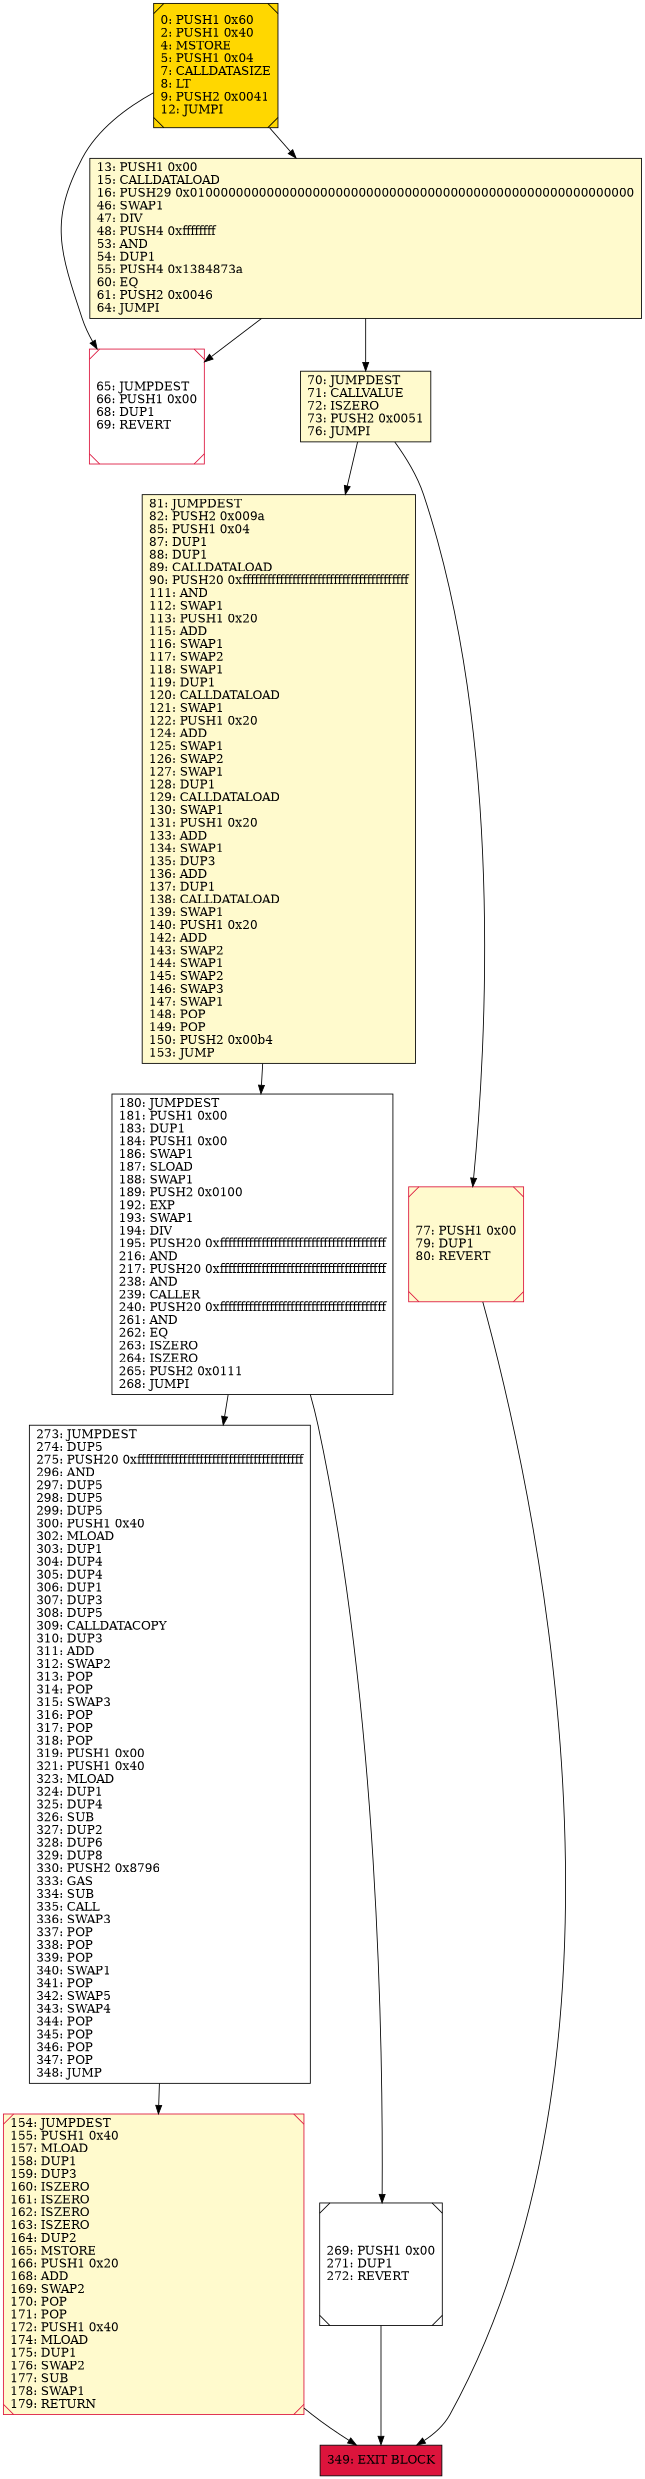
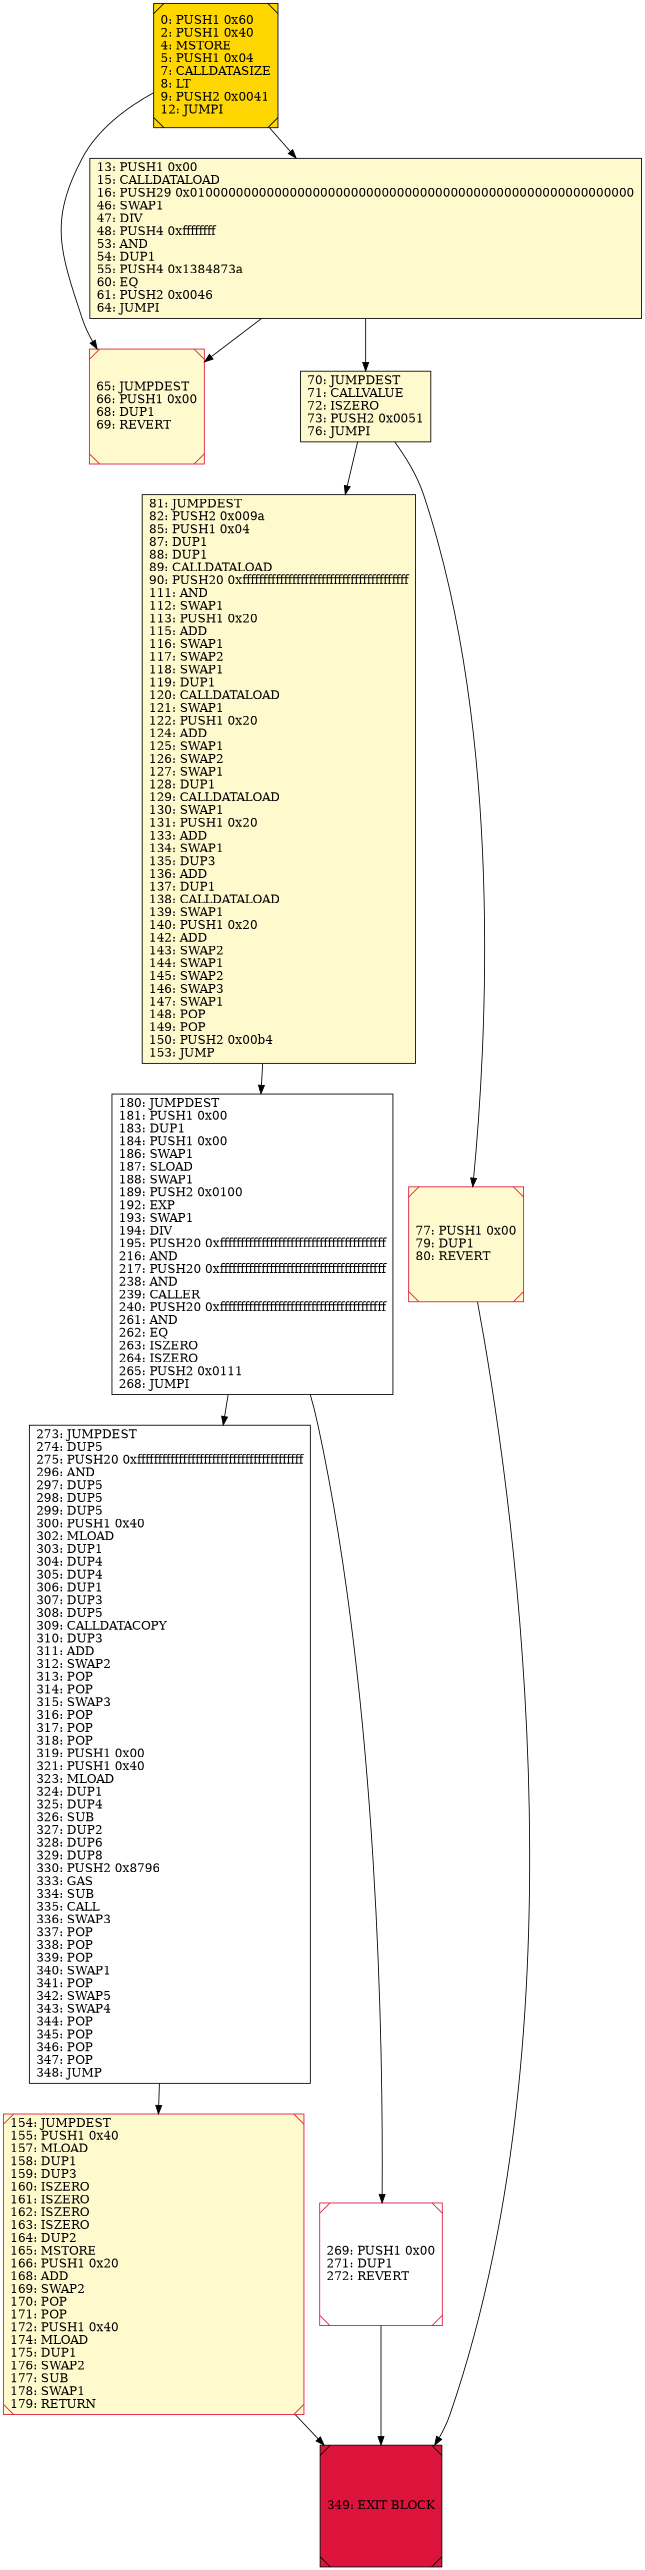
  digraph {
    fontname="DejaVu Serif"
    rankdir=UD
    node [color=black fillcolor=lemonchiffon fontcolor=black fontname="DejaVu Serif" shape=box style=filled]
    edge [fontname="DejaVu Serif"]
-   n1 [color=crimson fillcolor=white label="65: JUMPDEST\l66: PUSH1 0x00\l68: DUP1\l69: REVERT\l" shape=Msquare]
-   n2 [fillcolor=crimson label="349: EXIT BLOCK\l"]
+   n1 [color=crimson label="65: JUMPDEST\l66: PUSH1 0x00\l68: DUP1\l69: REVERT\l" shape=Msquare]
+   n2 [fillcolor=crimson label="349: EXIT BLOCK\l" shape=Msquare]
    n3 [fillcolor=gold label="0: PUSH1 0x60\l2: PUSH1 0x40\l4: MSTORE\l5: PUSH1 0x04\l7: CALLDATASIZE\l8: LT\l9: PUSH2 0x0041\l12: JUMPI\l" shape=Msquare]
    n4 [label="13: PUSH1 0x00\l15: CALLDATALOAD\l16: PUSH29 0x0100000000000000000000000000000000000000000000000000000000\l46: SWAP1\l47: DIV\l48: PUSH4 0xffffffff\l53: AND\l54: DUP1\l55: PUSH4 0x1384873a\l60: EQ\l61: PUSH2 0x0046\l64: JUMPI\l"]
    n5 [label="70: JUMPDEST\l71: CALLVALUE\l72: ISZERO\l73: PUSH2 0x0051\l76: JUMPI\l"]
    n6 [label="81: JUMPDEST\l82: PUSH2 0x009a\l85: PUSH1 0x04\l87: DUP1\l88: DUP1\l89: CALLDATALOAD\l90: PUSH20 0xffffffffffffffffffffffffffffffffffffffff\l111: AND\l112: SWAP1\l113: PUSH1 0x20\l115: ADD\l116: SWAP1\l117: SWAP2\l118: SWAP1\l119: DUP1\l120: CALLDATALOAD\l121: SWAP1\l122: PUSH1 0x20\l124: ADD\l125: SWAP1\l126: SWAP2\l127: SWAP1\l128: DUP1\l129: CALLDATALOAD\l130: SWAP1\l131: PUSH1 0x20\l133: ADD\l134: SWAP1\l135: DUP3\l136: ADD\l137: DUP1\l138: CALLDATALOAD\l139: SWAP1\l140: PUSH1 0x20\l142: ADD\l143: SWAP2\l144: SWAP1\l145: SWAP2\l146: SWAP3\l147: SWAP1\l148: POP\l149: POP\l150: PUSH2 0x00b4\l153: JUMP\l"]
    n7 [color=crimson label="77: PUSH1 0x00\l79: DUP1\l80: REVERT\l" shape=Msquare]
    n8 [fillcolor=white label="180: JUMPDEST\l181: PUSH1 0x00\l183: DUP1\l184: PUSH1 0x00\l186: SWAP1\l187: SLOAD\l188: SWAP1\l189: PUSH2 0x0100\l192: EXP\l193: SWAP1\l194: DIV\l195: PUSH20 0xffffffffffffffffffffffffffffffffffffffff\l216: AND\l217: PUSH20 0xffffffffffffffffffffffffffffffffffffffff\l238: AND\l239: CALLER\l240: PUSH20 0xffffffffffffffffffffffffffffffffffffffff\l261: AND\l262: EQ\l263: ISZERO\l264: ISZERO\l265: PUSH2 0x0111\l268: JUMPI\l"]
    n9 [color=crimson label="154: JUMPDEST\l155: PUSH1 0x40\l157: MLOAD\l158: DUP1\l159: DUP3\l160: ISZERO\l161: ISZERO\l162: ISZERO\l163: ISZERO\l164: DUP2\l165: MSTORE\l166: PUSH1 0x20\l168: ADD\l169: SWAP2\l170: POP\l171: POP\l172: PUSH1 0x40\l174: MLOAD\l175: DUP1\l176: SWAP2\l177: SUB\l178: SWAP1\l179: RETURN\l" shape=Msquare]
    n10 [fillcolor=white label="273: JUMPDEST\l274: DUP5\l275: PUSH20 0xffffffffffffffffffffffffffffffffffffffff\l296: AND\l297: DUP5\l298: DUP5\l299: DUP5\l300: PUSH1 0x40\l302: MLOAD\l303: DUP1\l304: DUP4\l305: DUP4\l306: DUP1\l307: DUP3\l308: DUP5\l309: CALLDATACOPY\l310: DUP3\l311: ADD\l312: SWAP2\l313: POP\l314: POP\l315: SWAP3\l316: POP\l317: POP\l318: POP\l319: PUSH1 0x00\l321: PUSH1 0x40\l323: MLOAD\l324: DUP1\l325: DUP4\l326: SUB\l327: DUP2\l328: DUP6\l329: DUP8\l330: PUSH2 0x8796\l333: GAS\l334: SUB\l335: CALL\l336: SWAP3\l337: POP\l338: POP\l339: POP\l340: SWAP1\l341: POP\l342: SWAP5\l343: SWAP4\l344: POP\l345: POP\l346: POP\l347: POP\l348: JUMP\l"]
-   n11 [fillcolor=white label="269: PUSH1 0x00\l271: DUP1\l272: REVERT\l" shape=Msquare]
+   n11 [color=crimson fillcolor=white label="269: PUSH1 0x00\l271: DUP1\l272: REVERT\l" shape=Msquare]
    n3 -> n1
    n3 -> n4
    n4 -> n1
    n4 -> n5
    n5 -> n6
    n5 -> n7
    n6 -> n8
    n7 -> n2
    n8 -> n10
    n8 -> n11
    n9 -> n2
    n10 -> n9
    n11 -> n2
  }
